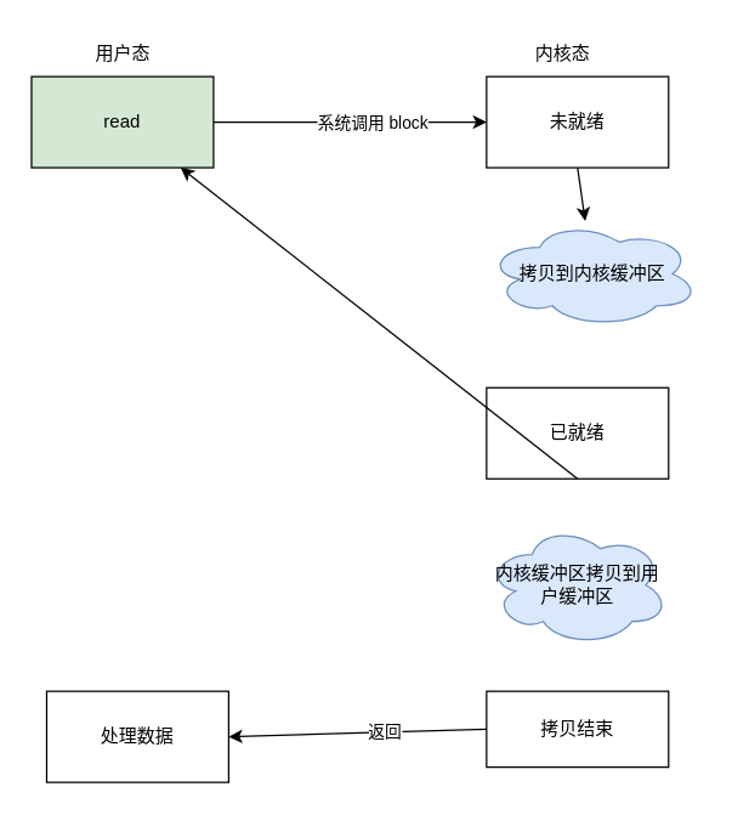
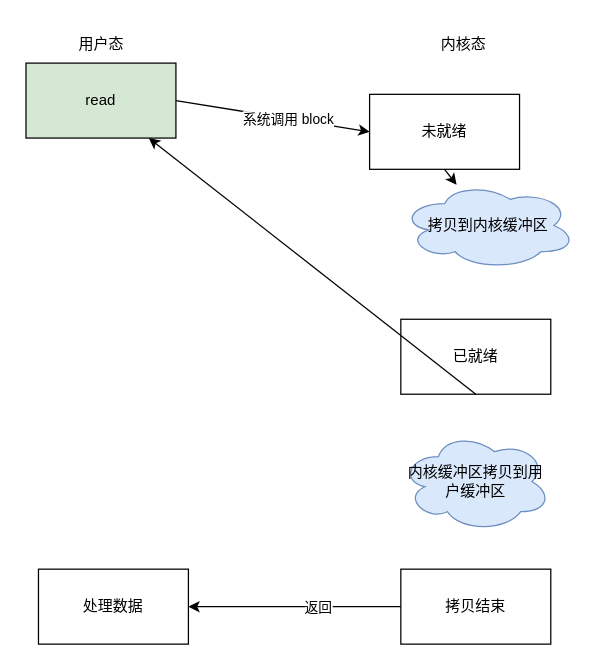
  <mxCell id="0" />
  <mxCell id="1" parent="0" />
  <mxCell id="2" value="用户态" style="text;html=1;align=center;verticalAlign=middle;resizable=0;points=[];autosize=1;strokeColor=none;fillColor=none;" vertex="1" parent="1"><mxGeometry x="50" y="20" width="60" height="30" as="geometry" /></mxCell>
  <mxCell id="3" value="内核态" style="text;html=1;align=center;verticalAlign=middle;resizable=0;points=[];autosize=1;strokeColor=none;fillColor=none;" vertex="1" parent="1"><mxGeometry x="340" y="20" width="60" height="30" as="geometry" /></mxCell>
  <mxCell id="4" value="read" style="rounded=0;whiteSpace=wrap;html=1;fillColor=#d5e8d4;" vertex="1" parent="1"><mxGeometry x="20" y="50" width="120" height="60" as="geometry" /></mxCell>
  <mxCell id="5" value="" style="endArrow=classic;html=1;rounded=0;exitX=1;exitY=0.5;exitDx=0;exitDy=0;entryX=0;entryY=0.5;entryDx=0;entryDy=0;" edge="1" parent="1" source="4" target="7"><mxGeometry width="50" height="50" relative="1" as="geometry"><mxPoint x="250" y="225" as="sourcePoint" /><mxPoint x="300" y="80" as="targetPoint" /></mxGeometry></mxCell>
  <mxCell id="6" value="系统调用 block" style="edgeLabel;html=1;align=center;verticalAlign=middle;resizable=0;points=[];" vertex="1" connectable="0" parent="5"><mxGeometry x="0.156" relative="1" as="geometry"><mxPoint as="offset" /></mxGeometry></mxCell>
- <mxCell id="7" value="未就绪" style="rounded=0;whiteSpace=wrap;html=1;" vertex="1" parent="1"><mxGeometry x="320" y="50" width="120" height="60" as="geometry" /></mxCell>
+ <mxCell id="7" value="未就绪" style="rounded=0;whiteSpace=wrap;html=1;" vertex="1" parent="1"><mxGeometry x="295" y="75" width="120" height="60" as="geometry" /></mxCell>
  <mxCell id="8" value="已就绪" style="rounded=0;whiteSpace=wrap;html=1;" vertex="1" parent="1"><mxGeometry x="320" y="255" width="120" height="60" as="geometry" /></mxCell>
  <mxCell id="9" value="" style="endArrow=classic;html=1;rounded=0;exitX=0.5;exitY=1;exitDx=0;exitDy=0;" edge="1" parent="1" source="7" target="10"><mxGeometry width="50" height="50" relative="1" as="geometry"><mxPoint x="250" y="225" as="sourcePoint" /><mxPoint x="300" y="175" as="targetPoint" /></mxGeometry></mxCell>
  <mxCell id="10" value="拷贝到内核缓冲区" style="ellipse;shape=cloud;whiteSpace=wrap;html=1;fillColor=#dae8fc;strokeColor=#6c8ebf;" vertex="1" parent="1"><mxGeometry x="320" y="145" width="140" height="70" as="geometry" /></mxCell>
- <mxCell id="11" value="拷贝结束" style="rounded=0;whiteSpace=wrap;html=1;" vertex="1" parent="1"><mxGeometry x="320" y="455" width="120" height="50" as="geometry" /></mxCell>
+ <mxCell id="11" value="拷贝结束" style="rounded=0;whiteSpace=wrap;html=1;" vertex="1" parent="1"><mxGeometry x="320" y="455" width="120" height="60" as="geometry" /></mxCell>
  <mxCell id="12" value="" style="endArrow=classic;html=1;rounded=0;exitX=0.5;exitY=1;exitDx=0;exitDy=0;" edge="1" parent="1" source="8" target="4"><mxGeometry width="50" height="50" relative="1" as="geometry"><mxPoint x="250" y="395" as="sourcePoint" /><mxPoint x="380" y="445" as="targetPoint" /></mxGeometry></mxCell>
  <mxCell id="13" value="内核缓冲区拷贝到用户缓冲区" style="ellipse;shape=cloud;whiteSpace=wrap;html=1;fillColor=#dae8fc;strokeColor=#6c8ebf;" vertex="1" parent="1"><mxGeometry x="320" y="345" width="120" height="80" as="geometry" /></mxCell>
  <mxCell id="14" value="" style="endArrow=classic;html=1;rounded=0;exitX=0;exitY=0.5;exitDx=0;exitDy=0;entryX=1;entryY=0.5;entryDx=0;entryDy=0;" edge="1" parent="1" source="11" target="16"><mxGeometry width="50" height="50" relative="1" as="geometry"><mxPoint x="250" y="465" as="sourcePoint" /><mxPoint x="150" y="485" as="targetPoint" /></mxGeometry></mxCell>
  <mxCell id="15" value="返回" style="edgeLabel;html=1;align=center;verticalAlign=middle;resizable=0;points=[];" vertex="1" connectable="0" parent="14"><mxGeometry x="-0.443" y="-2" relative="1" as="geometry"><mxPoint x="-20" y="2" as="offset" /></mxGeometry></mxCell>
  <mxCell id="16" value="处理数据" style="rounded=0;whiteSpace=wrap;html=1;" vertex="1" parent="1"><mxGeometry x="30" y="455" width="120" height="60" as="geometry" /></mxCell>
